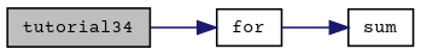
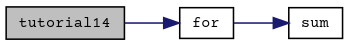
  digraph {
    fontname="Courier Prime"
    rankdir=LR
    node [color=black fillcolor=white fontname="Courier Prime" fontsize=10 shape=record style=filled]
    edge [color=midnightblue fontname="Courier Prime" fontsize=10 labelfontname=Helvetica labelfontsize=10 style=solid]
-   n1 [fillcolor=grey75 fontcolor=black height=0.2 label=tutorial34 width=0.4]
+   n1 [fillcolor=grey75 fontcolor=black height=0.2 label=tutorial14 width=0.4]
    n2 [height=0.2 label=for width=0.4]
    n3 [height=0.2 label=sum width=0.4]
    n1 -> n2
    n2 -> n3
  }
